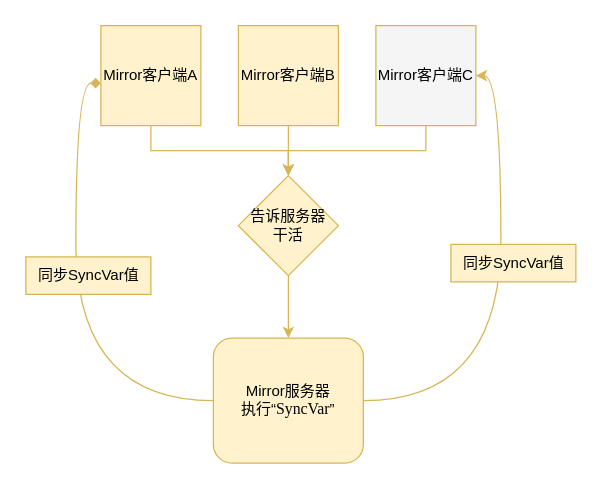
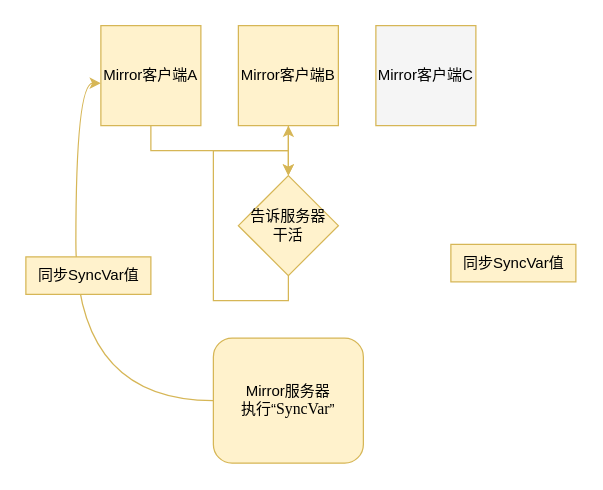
  <mxCell id="0" />
  <mxCell id="1" parent="0" />
- <mxCell id="2" style="edgeStyle=orthogonalEdgeStyle;orthogonalLoop=1;jettySize=auto;html=1;exitX=0;exitY=0.5;exitDx=0;exitDy=0;entryX=0;entryY=0.575;entryDx=0;entryDy=0;entryPerimeter=0;fillColor=#fff2cc;strokeColor=#d6b656;curved=1;endArrow=diamond;" edge="1" parent="1" source="4" target="6"><mxGeometry relative="1" as="geometry" /></mxCell>
- <mxCell id="3" style="edgeStyle=orthogonalEdgeStyle;orthogonalLoop=1;jettySize=auto;html=1;exitX=1;exitY=0.5;exitDx=0;exitDy=0;entryX=1;entryY=0.5;entryDx=0;entryDy=0;fillColor=#fff2cc;strokeColor=#d6b656;curved=1;" edge="1" parent="1" source="4" target="10"><mxGeometry relative="1" as="geometry" /></mxCell>
+ <mxCell id="2" style="edgeStyle=orthogonalEdgeStyle;orthogonalLoop=1;jettySize=auto;html=1;exitX=0;exitY=0.5;exitDx=0;exitDy=0;entryX=0;entryY=0.575;entryDx=0;entryDy=0;entryPerimeter=0;fillColor=#fff2cc;strokeColor=#d6b656;curved=1;" edge="1" parent="1" source="4" target="6"><mxGeometry relative="1" as="geometry" /></mxCell>
  <mxCell id="4" value="Mirror服务器&lt;br&gt;执行“&lt;span style=&quot;font-family: 新宋体; font-size: 9.5pt; background-color: initial;&quot;&gt;SyncVar&lt;/span&gt;&lt;span style=&quot;background-color: initial;&quot;&gt;”&lt;/span&gt;" style="rounded=1;whiteSpace=wrap;html=1;fontSize=12;glass=0;strokeWidth=1;shadow=0;fillColor=#fff2cc;strokeColor=#d6b656;" parent="1" vertex="1"><mxGeometry x="170" y="270" width="120" height="100" as="geometry" /></mxCell>
  <mxCell id="5" style="edgeStyle=orthogonalEdgeStyle;rounded=0;orthogonalLoop=1;jettySize=auto;html=1;exitX=0.5;exitY=1;exitDx=0;exitDy=0;entryX=0.5;entryY=0;entryDx=0;entryDy=0;fillColor=#fff2cc;strokeColor=#d6b656;" edge="1" parent="1" source="6" target="12"><mxGeometry relative="1" as="geometry" /></mxCell>
  <mxCell id="6" value="Mirror客户端A" style="whiteSpace=wrap;html=1;aspect=fixed;fillColor=#fff2cc;strokeColor=#d6b656;" vertex="1" parent="1"><mxGeometry x="80" y="20" width="80" height="80" as="geometry" /></mxCell>
  <mxCell id="7" style="edgeStyle=orthogonalEdgeStyle;rounded=0;orthogonalLoop=1;jettySize=auto;html=1;exitX=0.5;exitY=1;exitDx=0;exitDy=0;entryX=0.5;entryY=0;entryDx=0;entryDy=0;fillColor=#fff2cc;strokeColor=#d6b656;" edge="1" parent="1" source="8"><mxGeometry relative="1" as="geometry"><mxPoint x="230" y="140" as="targetPoint" /></mxGeometry></mxCell>
  <mxCell id="8" value="Mirror客户端B" style="whiteSpace=wrap;html=1;aspect=fixed;fillColor=#fff2cc;strokeColor=#d6b656;" vertex="1" parent="1"><mxGeometry x="190" y="20" width="80" height="80" as="geometry" /></mxCell>
- <mxCell id="9" style="edgeStyle=orthogonalEdgeStyle;rounded=0;orthogonalLoop=1;jettySize=auto;html=1;exitX=0.5;exitY=1;exitDx=0;exitDy=0;fillColor=#fff2cc;strokeColor=#d6b656;" edge="1" parent="1" source="10" target="12"><mxGeometry relative="1" as="geometry"><mxPoint x="340" y="140" as="targetPoint" /></mxGeometry></mxCell>
  <mxCell id="10" value="Mirror客户端C" style="whiteSpace=wrap;html=1;aspect=fixed;fillColor=#f5f5f5;strokeColor=#d6b656;" vertex="1" parent="1"><mxGeometry x="300" y="20" width="80" height="80" as="geometry" /></mxCell>
- <mxCell id="11" style="edgeStyle=orthogonalEdgeStyle;rounded=0;orthogonalLoop=1;jettySize=auto;html=1;exitX=0.5;exitY=1;exitDx=0;exitDy=0;entryX=0.5;entryY=0;entryDx=0;entryDy=0;fillColor=#fff2cc;strokeColor=#d6b656;" edge="1" parent="1" source="12" target="4"><mxGeometry relative="1" as="geometry" /></mxCell>
+ <mxCell id="11" style="edgeStyle=orthogonalEdgeStyle;rounded=0;orthogonalLoop=1;jettySize=auto;html=1;exitX=0.5;exitY=1;exitDx=0;exitDy=0;fillColor=#fff2cc;strokeColor=#d6b656;" edge="1" parent="1" source="12" target="8"><mxGeometry relative="1" as="geometry" /></mxCell>
  <mxCell id="12" value="告诉服务器&lt;br&gt;干活" style="rhombus;whiteSpace=wrap;html=1;fillColor=#fff2cc;strokeColor=#d6b656;" vertex="1" parent="1"><mxGeometry x="190" y="140" width="80" height="80" as="geometry" /></mxCell>
  <mxCell id="13" value="同步SyncVar值" style="text;html=1;align=center;verticalAlign=middle;resizable=0;points=[];autosize=1;strokeColor=#d6b656;fillColor=#fff2cc;" vertex="1" parent="1"><mxGeometry x="20" y="205" width="100" height="30" as="geometry" /></mxCell>
  <mxCell id="14" value="同步SyncVar值" style="text;html=1;align=center;verticalAlign=middle;resizable=0;points=[];autosize=1;strokeColor=#d6b656;fillColor=#fff2cc;" vertex="1" parent="1"><mxGeometry x="360" y="195" width="100" height="30" as="geometry" /></mxCell>
